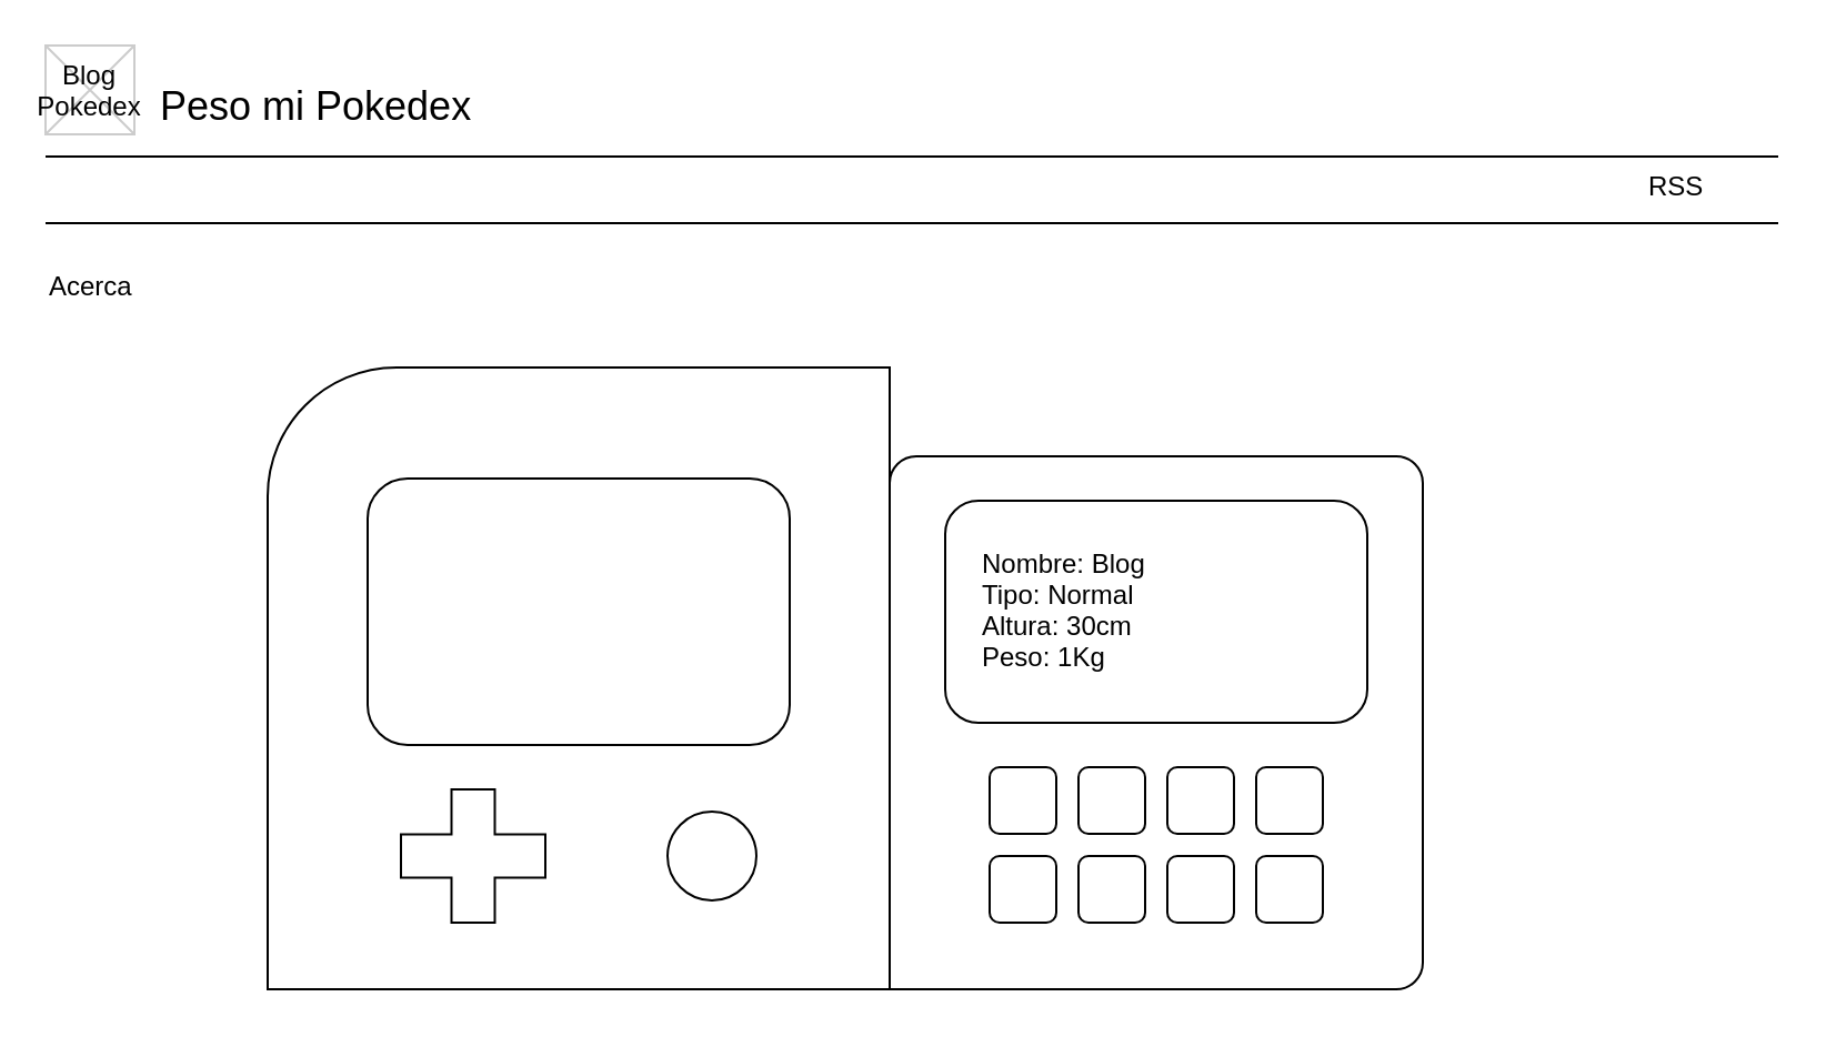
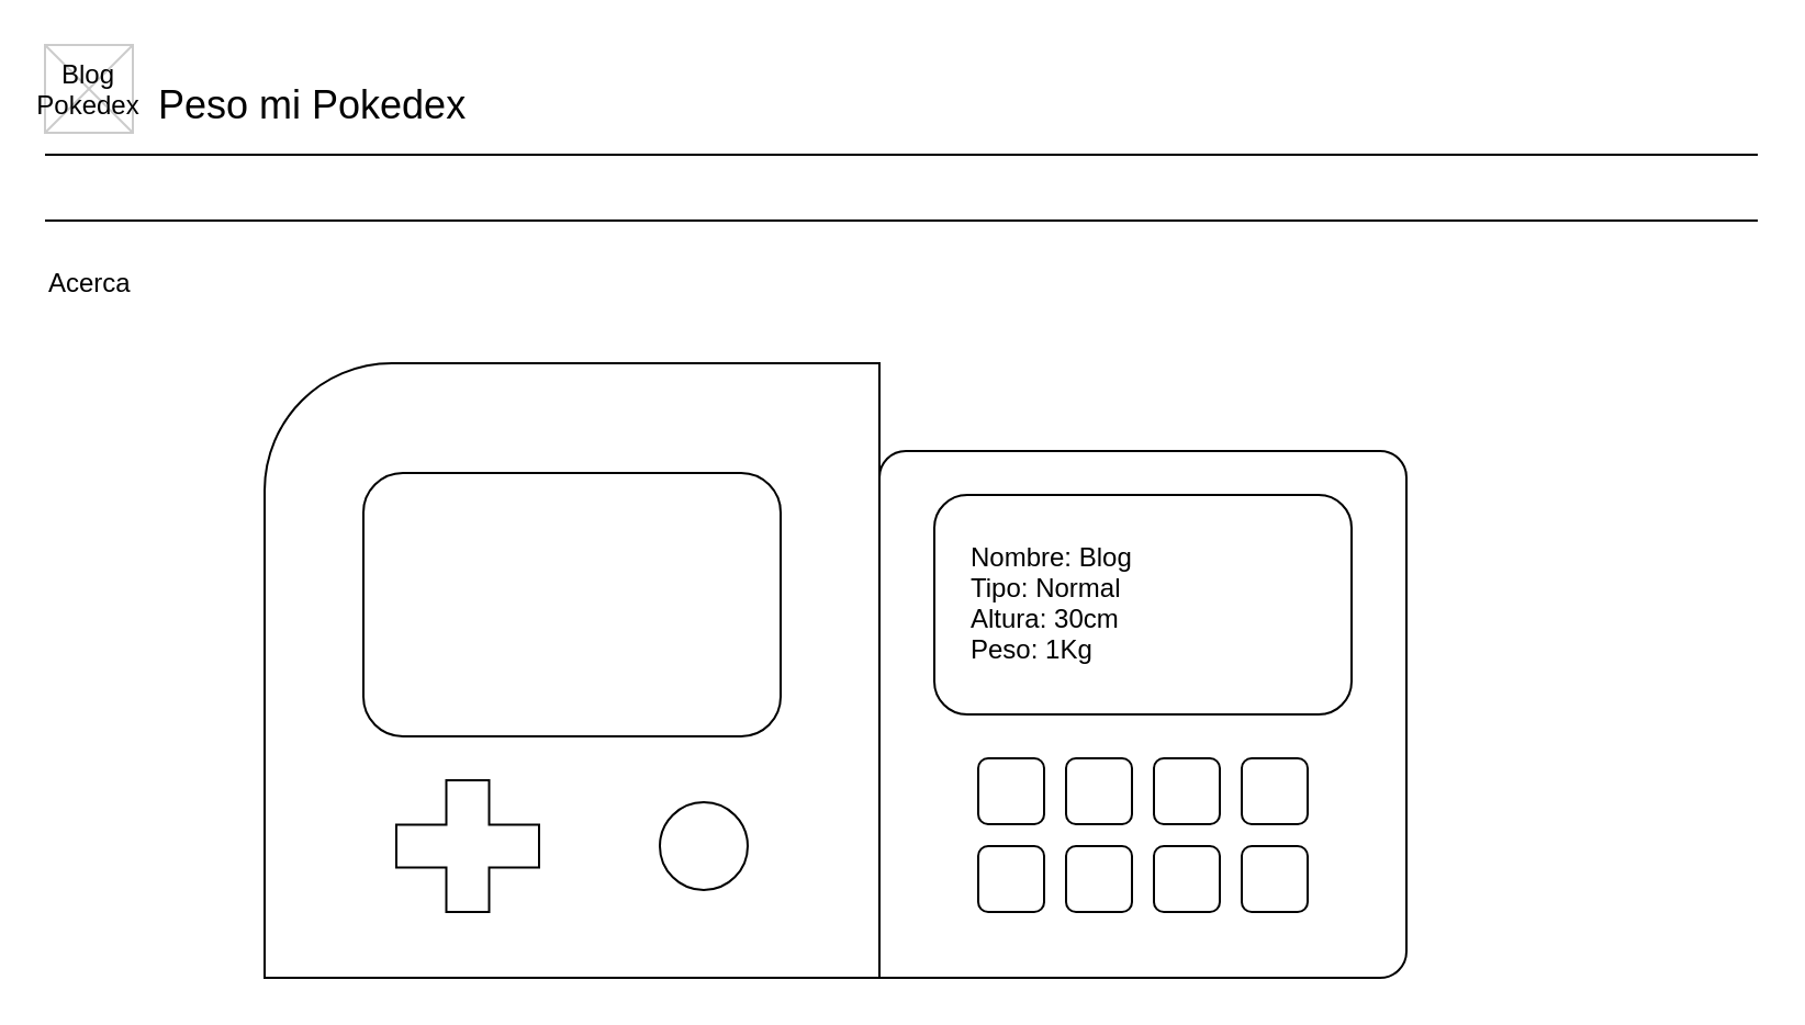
  <mxCell id="0" />
  <mxCell id="1" parent="0" />
  <mxCell id="2" value="Peso mi Pokedex" style="text;spacingTop=-5;fontSize=18;fontStyle=0" parent="1" vertex="1"><mxGeometry x="70" y="35" width="230" height="20" as="geometry" /></mxCell>
  <mxCell id="3" value="" style="line;strokeWidth=1" parent="1" vertex="1"><mxGeometry x="20" y="65" width="780" height="10" as="geometry" /></mxCell>
  <mxCell id="4" value="" style="line;strokeWidth=1" parent="1" vertex="1"><mxGeometry x="20" y="95" width="780" height="10" as="geometry" /></mxCell>
  <mxCell id="5" value="Acerca" style="text;spacingTop=-5;" parent="1" vertex="1"><mxGeometry x="20" y="120" width="30" height="20" as="geometry" /></mxCell>
- <mxCell id="6" value="RSS" style="text;spacingTop=-5;" parent="1" vertex="1"><mxGeometry x="740" y="75" width="30" height="20" as="geometry" /></mxCell>
  <mxCell id="7" value="" style="verticalLabelPosition=bottom;verticalAlign=top;strokeWidth=1;shape=mxgraph.mockup.graphics.iconGrid;strokeColor=#CCCCCC;gridSize=1,1;" parent="1" vertex="1"><mxGeometry x="20" y="20" width="40" height="40" as="geometry" /></mxCell>
  <mxCell id="8" value="Blog &#10;Pokedex" style="text;spacingTop=-5;align=center" parent="1" vertex="1"><mxGeometry x="20" y="25" width="40" height="40" as="geometry" /></mxCell>
  <mxCell id="9" value="" style="verticalLabelPosition=bottom;verticalAlign=top;html=1;shape=mxgraph.basic.corner_round_rect;dx=29;" vertex="1" parent="1"><mxGeometry x="120" y="165" width="280" height="280" as="geometry" /></mxCell>
  <mxCell id="10" value="" style="verticalLabelPosition=bottom;verticalAlign=top;html=1;shape=mxgraph.basic.three_corner_round_rect;dx=6;" vertex="1" parent="1"><mxGeometry x="400" y="205" width="240" height="240" as="geometry" /></mxCell>
  <mxCell id="11" value="" style="rounded=1;whiteSpace=wrap;html=1;" vertex="1" parent="1"><mxGeometry x="165" y="215" width="190" height="120" as="geometry" /></mxCell>
  <mxCell id="12" value="" style="shape=cross;whiteSpace=wrap;html=1;size=0.325;" vertex="1" parent="1"><mxGeometry x="180" y="355" width="65" height="60" as="geometry" /></mxCell>
  <mxCell id="13" value="" style="ellipse;whiteSpace=wrap;html=1;aspect=fixed;" vertex="1" parent="1"><mxGeometry x="300" y="365" width="40" height="40" as="geometry" /></mxCell>
  <mxCell id="14" value="" style="rounded=1;whiteSpace=wrap;html=1;" vertex="1" parent="1"><mxGeometry x="425" y="225" width="190" height="100" as="geometry" /></mxCell>
  <mxCell id="15" value="" style="rounded=1;whiteSpace=wrap;html=1;" vertex="1" parent="1"><mxGeometry x="445" y="345" width="30" height="30" as="geometry" /></mxCell>
  <mxCell id="16" value="" style="rounded=1;whiteSpace=wrap;html=1;" vertex="1" parent="1"><mxGeometry x="445" y="385" width="30" height="30" as="geometry" /></mxCell>
  <mxCell id="17" value="" style="rounded=1;whiteSpace=wrap;html=1;" vertex="1" parent="1"><mxGeometry x="485" y="345" width="30" height="30" as="geometry" /></mxCell>
  <mxCell id="18" value="" style="rounded=1;whiteSpace=wrap;html=1;" vertex="1" parent="1"><mxGeometry x="485" y="385" width="30" height="30" as="geometry" /></mxCell>
  <mxCell id="19" value="" style="rounded=1;whiteSpace=wrap;html=1;" vertex="1" parent="1"><mxGeometry x="525" y="345" width="30" height="30" as="geometry" /></mxCell>
  <mxCell id="20" value="" style="rounded=1;whiteSpace=wrap;html=1;" vertex="1" parent="1"><mxGeometry x="525" y="385" width="30" height="30" as="geometry" /></mxCell>
  <mxCell id="21" value="" style="rounded=1;whiteSpace=wrap;html=1;" vertex="1" parent="1"><mxGeometry x="565" y="345" width="30" height="30" as="geometry" /></mxCell>
  <mxCell id="22" value="" style="rounded=1;whiteSpace=wrap;html=1;" vertex="1" parent="1"><mxGeometry x="565" y="385" width="30" height="30" as="geometry" /></mxCell>
  <mxCell id="23" value="Nombre: Blog&#10;Tipo: Normal&#10;Altura: 30cm&#10;Peso: 1Kg" style="text;spacingTop=-5;" vertex="1" parent="1"><mxGeometry x="440" y="245" width="30" height="20" as="geometry" /></mxCell>
